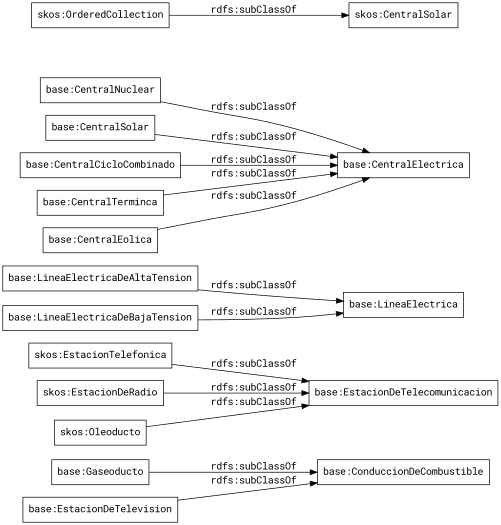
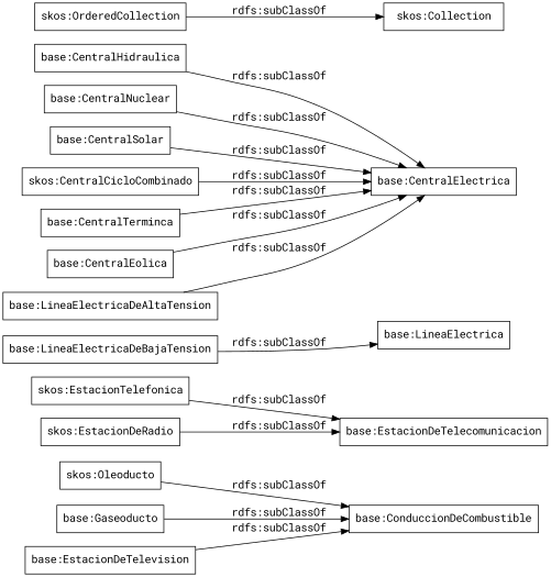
  digraph {
    fontname="Roboto Mono"
    rankdir=LR
    node [color=black fontname="Roboto Mono" shape=rectangle]
    edge [fontname="Roboto Mono"]
    n1 [label="skos:EstacionTelefonica"]
    "base:EstacionDeTelecomunicacion"
    "base:Gaseoducto"
    "base:ConduccionDeCombustible"
+   "base:CentralHidraulica"
    "base:CentralElectrica"
    "base:LineaElectricaDeBajaTension"
    "base:LineaElectrica"
    "base:CentralNuclear"
    n10 [label="skos:EstacionDeRadio"]
    "base:EstacionDeTelevision"
    "base:CentralSolar"
-   "base:CentralCicloCombinado"
+   "base:CentralCicloCombinado" [label="skos:CentralCicloCombinado"]
    n14 [label="skos:Oleoducto"]
    "base:CentralTerminca"
    "base:CentralEolica"
    "base:LineaElectricaDeAltaTension"
    "skos:OrderedCollection"
-   "skos:Collection" [label="skos:CentralSolar"]
+   "skos:Collection"
    n1 -> "base:EstacionDeTelecomunicacion" [label="rdfs:subClassOf"]
    "base:Gaseoducto" -> "base:ConduccionDeCombustible" [label="rdfs:subClassOf"]
+   "base:CentralHidraulica" -> "base:CentralElectrica" [label="rdfs:subClassOf"]
    "base:LineaElectricaDeBajaTension" -> "base:LineaElectrica" [label="rdfs:subClassOf"]
    "base:CentralNuclear" -> "base:CentralElectrica" [label="rdfs:subClassOf"]
    n10 -> "base:EstacionDeTelecomunicacion" [label="rdfs:subClassOf"]
    "base:EstacionDeTelevision" -> "base:ConduccionDeCombustible" [label="rdfs:subClassOf"]
    "base:CentralSolar" -> "base:CentralElectrica" [label="rdfs:subClassOf"]
    "base:CentralCicloCombinado" -> "base:CentralElectrica" [label="rdfs:subClassOf"]
-   n14 -> "base:EstacionDeTelecomunicacion" [label="rdfs:subClassOf"]
+   n14 -> "base:ConduccionDeCombustible" [label="rdfs:subClassOf"]
    "base:CentralTerminca" -> "base:CentralElectrica" [label="rdfs:subClassOf"]
    "base:CentralEolica" -> "base:CentralElectrica" [label="rdfs:subClassOf"]
-   "base:LineaElectricaDeAltaTension" -> "base:LineaElectrica" [label="rdfs:subClassOf"]
+   "base:LineaElectricaDeAltaTension" -> "base:CentralElectrica" [label="rdfs:subClassOf"]
    "skos:OrderedCollection" -> "skos:Collection" [label="rdfs:subClassOf"]
  }
